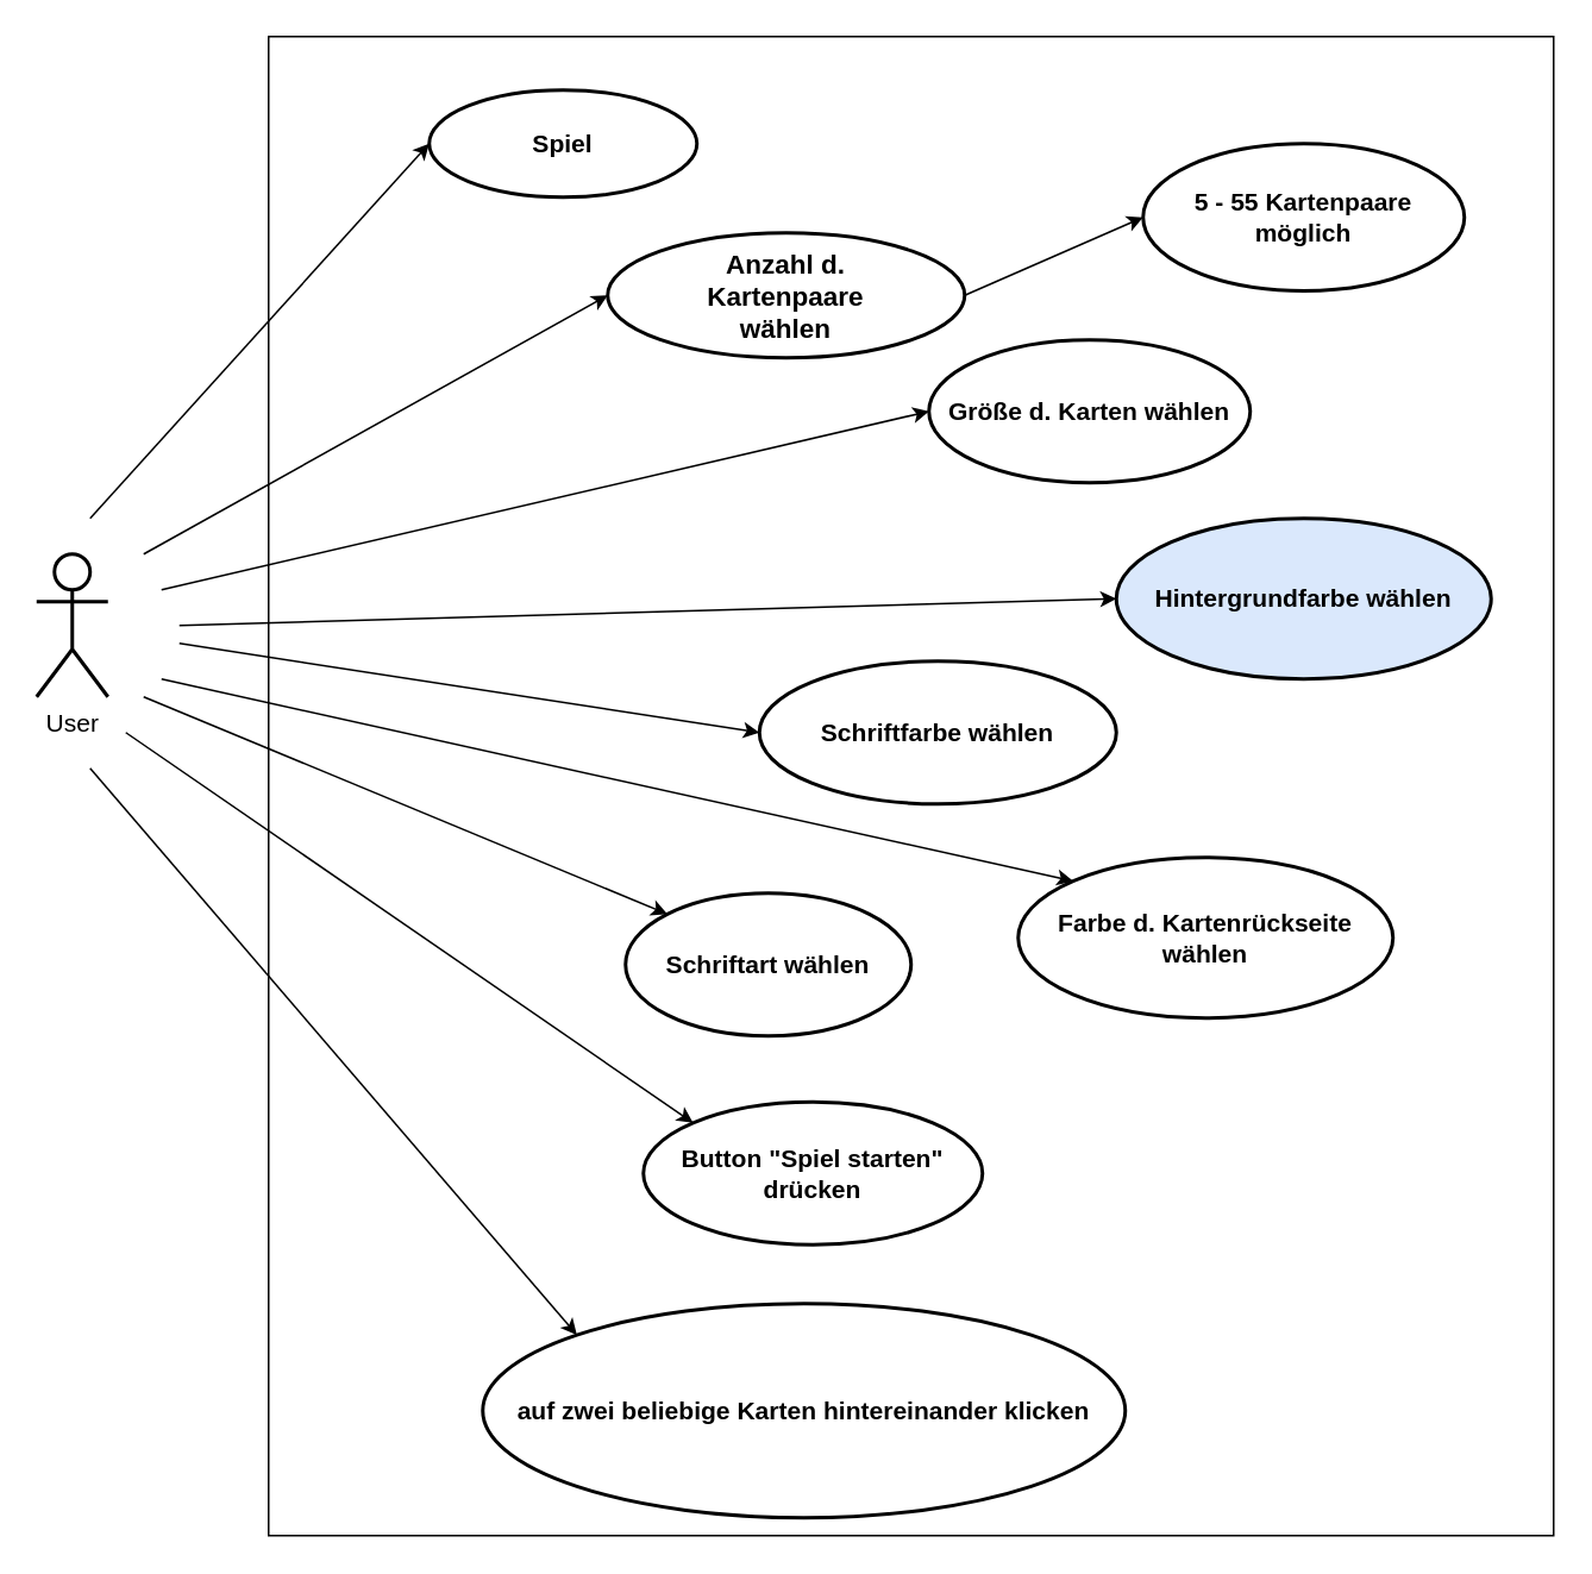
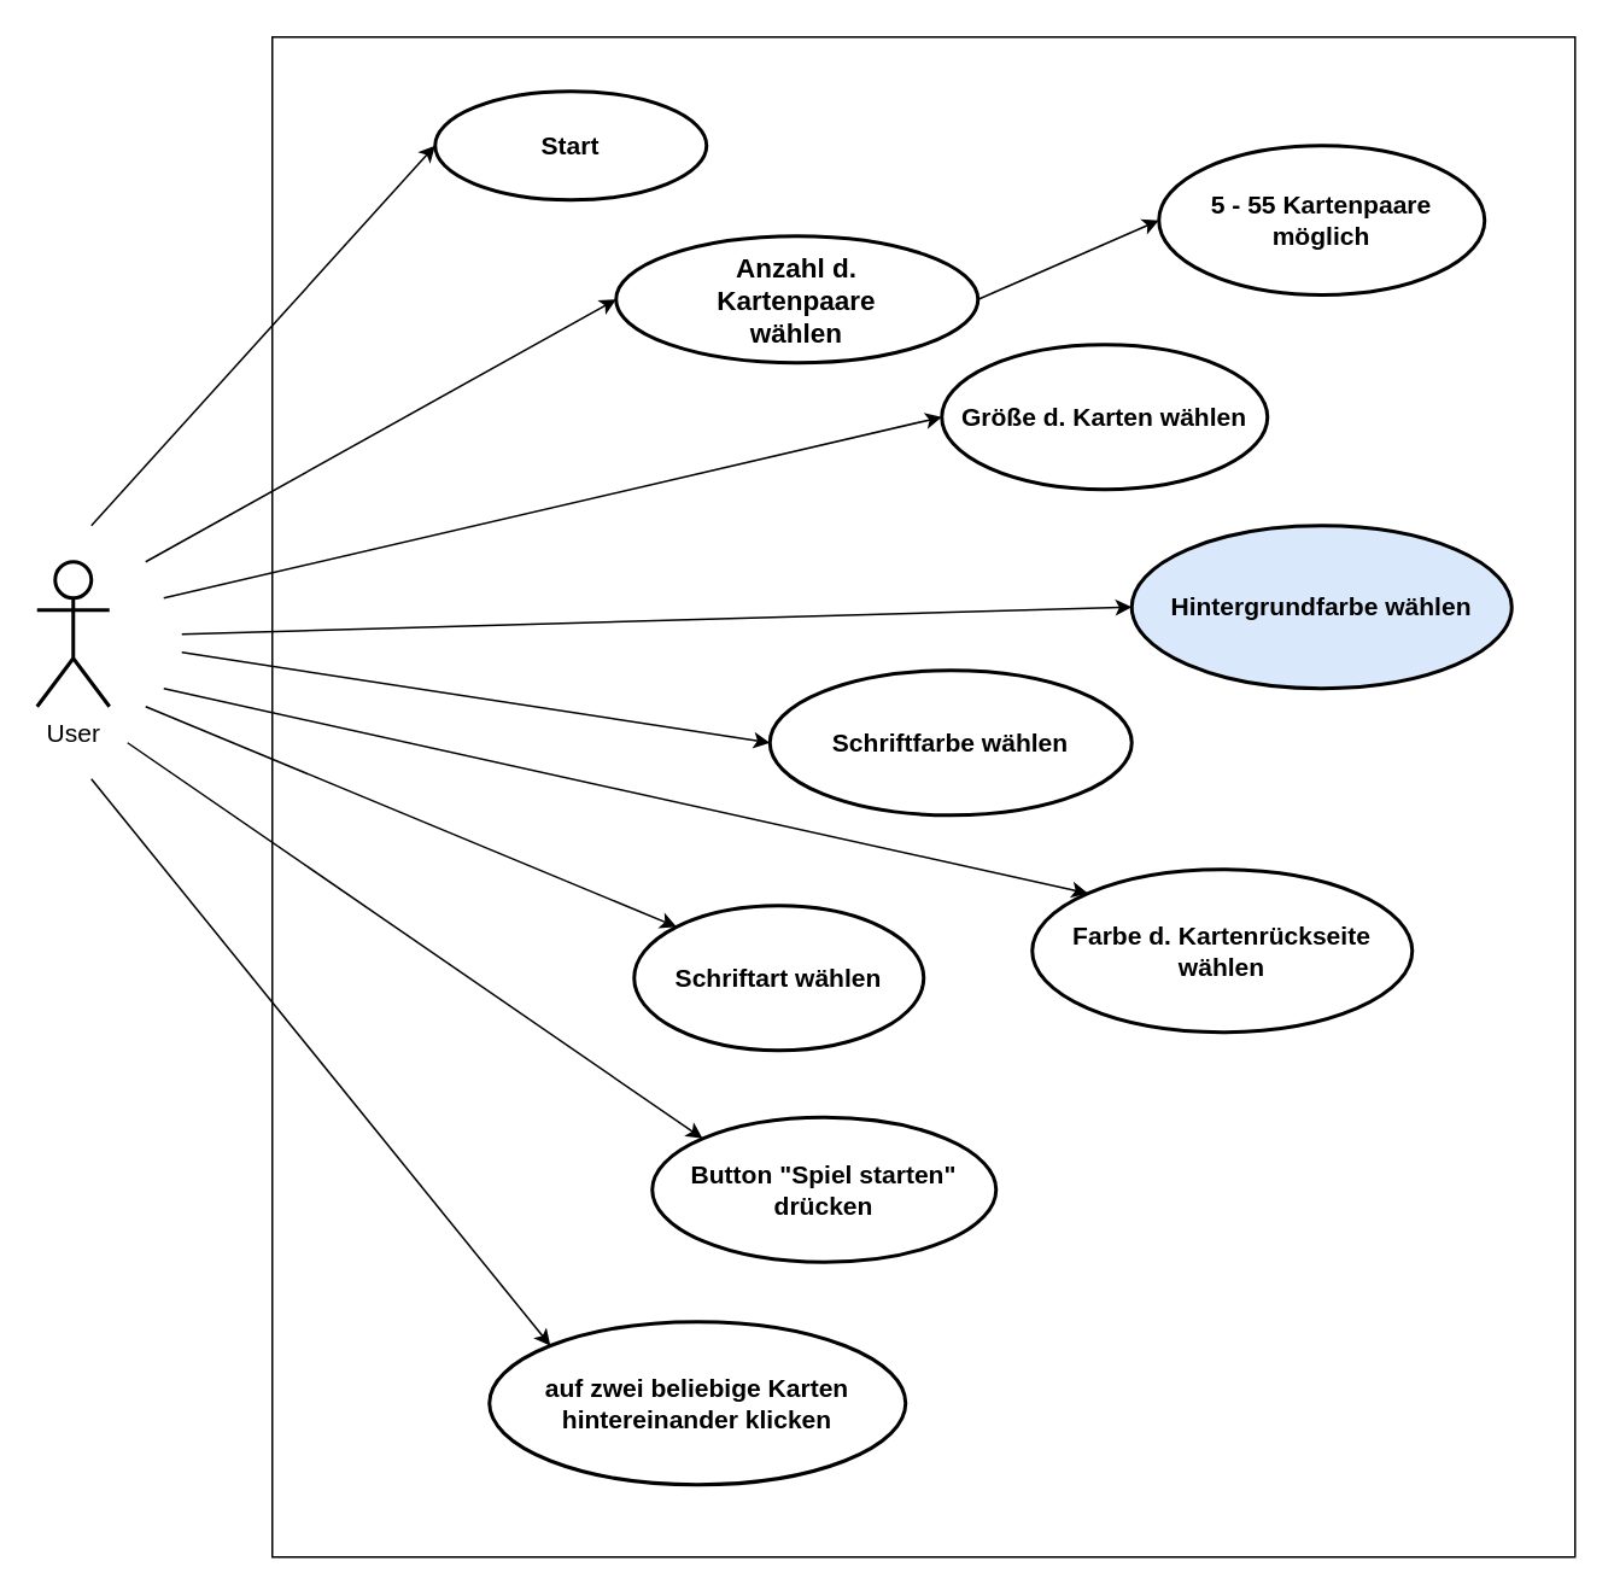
  <mxCell id="0" />
  <mxCell id="1" parent="0" />
  <mxCell id="2" value="" style="whiteSpace=wrap;html=1;" parent="1" vertex="1"><mxGeometry x="150" y="20" width="720" height="840" as="geometry" /></mxCell>
  <mxCell id="3" value="&lt;font style=&quot;font-size: 14px&quot;&gt;User&lt;/font&gt;" style="shape=umlActor;verticalLabelPosition=bottom;verticalAlign=top;html=1;outlineConnect=0;strokeWidth=2;" parent="1" vertex="1"><mxGeometry x="20" y="310" width="40" height="80" as="geometry" /></mxCell>
- <mxCell id="4" value="&lt;h3&gt;&lt;b&gt;Spiel&lt;/b&gt;&lt;/h3&gt;" style="ellipse;whiteSpace=wrap;html=1;strokeWidth=2;fillColor=#ffffff;" parent="1" vertex="1"><mxGeometry x="240" y="50" width="150" height="60" as="geometry" /></mxCell>
+ <mxCell id="4" value="&lt;h3&gt;&lt;b&gt;Start&lt;/b&gt;&lt;/h3&gt;" style="ellipse;whiteSpace=wrap;html=1;strokeWidth=2;fillColor=#ffffff;" parent="1" vertex="1"><mxGeometry x="240" y="50" width="150" height="60" as="geometry" /></mxCell>
  <mxCell id="5" value="" style="endArrow=classic;html=1;entryX=0;entryY=0.5;entryDx=0;entryDy=0;" parent="1" target="4" edge="1"><mxGeometry width="50" height="50" relative="1" as="geometry"><mxPoint x="50" y="290" as="sourcePoint" /><mxPoint x="170" y="220" as="targetPoint" /></mxGeometry></mxCell>
  <mxCell id="6" value="" style="endArrow=classic;html=1;entryX=0;entryY=0.5;entryDx=0;entryDy=0;" parent="1" target="15" edge="1"><mxGeometry width="50" height="50" relative="1" as="geometry"><mxPoint x="80" y="310" as="sourcePoint" /><mxPoint x="250" y="360" as="targetPoint" /></mxGeometry></mxCell>
  <mxCell id="7" value="&lt;h3&gt;Größe d. Karten wählen&lt;/h3&gt;" style="ellipse;whiteSpace=wrap;html=1;strokeWidth=2;" parent="1" vertex="1"><mxGeometry x="520" y="190" width="180" height="80" as="geometry" /></mxCell>
  <mxCell id="8" value="&lt;h3&gt;5 - 55 Kartenpaare möglich&lt;/h3&gt;" style="ellipse;whiteSpace=wrap;html=1;strokeWidth=2;" parent="1" vertex="1"><mxGeometry x="640" y="80" width="180" height="82.5" as="geometry" /></mxCell>
  <mxCell id="9" value="" style="endArrow=classic;html=1;exitX=1;exitY=0.5;exitDx=0;exitDy=0;entryX=0;entryY=0.5;entryDx=0;entryDy=0;" parent="1" source="15" target="8" edge="1"><mxGeometry width="50" height="50" relative="1" as="geometry"><mxPoint x="480" y="400" as="sourcePoint" /><mxPoint x="530" y="350" as="targetPoint" /></mxGeometry></mxCell>
  <mxCell id="10" value="" style="endArrow=classic;html=1;entryX=0;entryY=0.5;entryDx=0;entryDy=0;" parent="1" target="7" edge="1"><mxGeometry width="50" height="50" relative="1" as="geometry"><mxPoint x="90" y="330" as="sourcePoint" /><mxPoint x="530" y="350" as="targetPoint" /></mxGeometry></mxCell>
  <mxCell id="11" value="&lt;h3&gt;Hintergrundfarbe wählen&lt;/h3&gt;" style="ellipse;whiteSpace=wrap;html=1;strokeWidth=2;fillColor=#dae8fc;" parent="1" vertex="1"><mxGeometry x="625" y="290" width="210" height="90" as="geometry" /></mxCell>
  <mxCell id="12" value="&lt;h3&gt;Schriftfarbe wählen&lt;/h3&gt;" style="ellipse;whiteSpace=wrap;html=1;strokeWidth=2;" parent="1" vertex="1"><mxGeometry x="425" y="370" width="200" height="80" as="geometry" /></mxCell>
  <mxCell id="13" value="&lt;h3&gt;Farbe d. Kartenrückseite wählen&lt;/h3&gt;" style="ellipse;whiteSpace=wrap;html=1;strokeWidth=2;" parent="1" vertex="1"><mxGeometry x="570" y="480" width="210" height="90" as="geometry" /></mxCell>
  <mxCell id="14" value="" style="group" parent="1" vertex="1" connectable="0"><mxGeometry x="340" y="130" width="200" height="70" as="geometry" /></mxCell>
  <mxCell id="15" value="" style="ellipse;whiteSpace=wrap;html=1;strokeWidth=2;fillColor=#ffffff;" parent="14" vertex="1"><mxGeometry width="200" height="70" as="geometry" /></mxCell>
  <mxCell id="16" value="&lt;font style=&quot;font-size: 15px&quot;&gt;&lt;b&gt;Anzahl d. Kartenpaare wählen&lt;/b&gt;&lt;/font&gt;" style="text;html=1;strokeColor=none;fillColor=none;align=center;verticalAlign=middle;whiteSpace=wrap;rounded=0;" parent="14" vertex="1"><mxGeometry x="50" y="12.5" width="100" height="45" as="geometry" /></mxCell>
  <mxCell id="17" value="" style="endArrow=classic;html=1;entryX=0;entryY=0.5;entryDx=0;entryDy=0;" parent="1" target="11" edge="1"><mxGeometry width="50" height="50" relative="1" as="geometry"><mxPoint x="100" y="350" as="sourcePoint" /><mxPoint x="530" y="470" as="targetPoint" /></mxGeometry></mxCell>
  <mxCell id="18" value="" style="endArrow=classic;html=1;entryX=0;entryY=0.5;entryDx=0;entryDy=0;" parent="1" target="12" edge="1"><mxGeometry width="50" height="50" relative="1" as="geometry"><mxPoint x="100" y="360" as="sourcePoint" /><mxPoint x="530" y="470" as="targetPoint" /></mxGeometry></mxCell>
  <mxCell id="19" value="" style="endArrow=classic;html=1;entryX=0;entryY=0;entryDx=0;entryDy=0;" parent="1" target="13" edge="1"><mxGeometry width="50" height="50" relative="1" as="geometry"><mxPoint x="90" y="380" as="sourcePoint" /><mxPoint x="530" y="470" as="targetPoint" /></mxGeometry></mxCell>
  <mxCell id="20" value="&lt;h3&gt;Schriftart wählen&lt;/h3&gt;" style="ellipse;whiteSpace=wrap;html=1;strokeWidth=2;" parent="1" vertex="1"><mxGeometry x="350" y="500" width="160" height="80" as="geometry" /></mxCell>
- <mxCell id="21" value="&lt;h3&gt;auf zwei beliebige Karten hintereinander klicken&lt;/h3&gt;" style="ellipse;whiteSpace=wrap;html=1;strokeWidth=2;" parent="1" vertex="1"><mxGeometry x="270" y="730" width="360" height="120" as="geometry" /></mxCell>
+ <mxCell id="21" value="&lt;h3&gt;auf zwei beliebige Karten hintereinander klicken&lt;/h3&gt;" style="ellipse;whiteSpace=wrap;html=1;strokeWidth=2;" parent="1" vertex="1"><mxGeometry x="270" y="730" width="230" height="90" as="geometry" /></mxCell>
  <mxCell id="22" value="&lt;h3&gt;Button &quot;Spiel starten&quot; drücken&lt;/h3&gt;" style="ellipse;whiteSpace=wrap;html=1;strokeWidth=2;" parent="1" vertex="1"><mxGeometry x="360" y="617" width="190" height="80" as="geometry" /></mxCell>
  <mxCell id="23" value="" style="endArrow=classic;html=1;entryX=0;entryY=0;entryDx=0;entryDy=0;" parent="1" target="20" edge="1"><mxGeometry width="50" height="50" relative="1" as="geometry"><mxPoint x="80" y="390" as="sourcePoint" /><mxPoint x="530" y="600" as="targetPoint" /></mxGeometry></mxCell>
  <mxCell id="24" value="" style="endArrow=classic;html=1;entryX=0;entryY=0;entryDx=0;entryDy=0;" parent="1" target="22" edge="1"><mxGeometry width="50" height="50" relative="1" as="geometry"><mxPoint x="70" y="410" as="sourcePoint" /><mxPoint x="530" y="600" as="targetPoint" /></mxGeometry></mxCell>
  <mxCell id="25" value="" style="endArrow=classic;html=1;entryX=0;entryY=0;entryDx=0;entryDy=0;" parent="1" target="21" edge="1"><mxGeometry width="50" height="50" relative="1" as="geometry"><mxPoint x="50" y="430" as="sourcePoint" /><mxPoint x="530" y="600" as="targetPoint" /></mxGeometry></mxCell>
